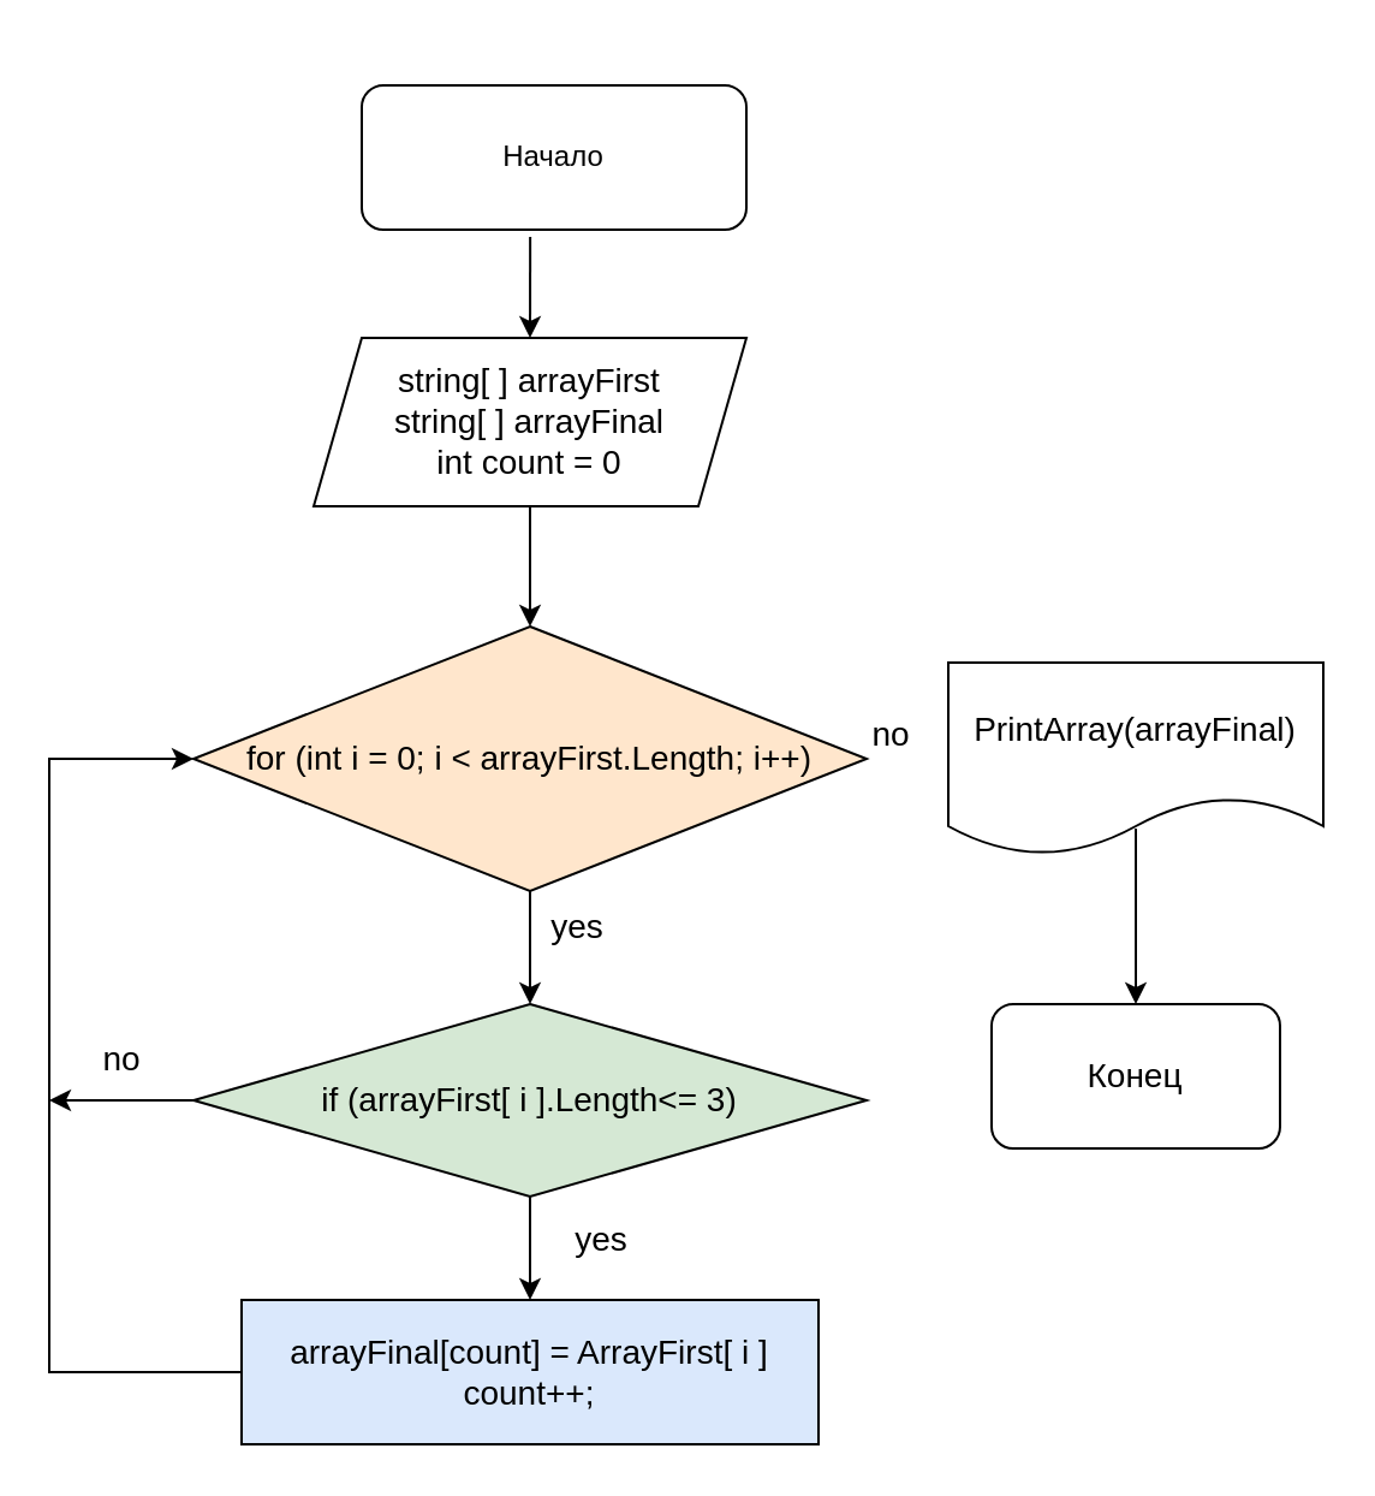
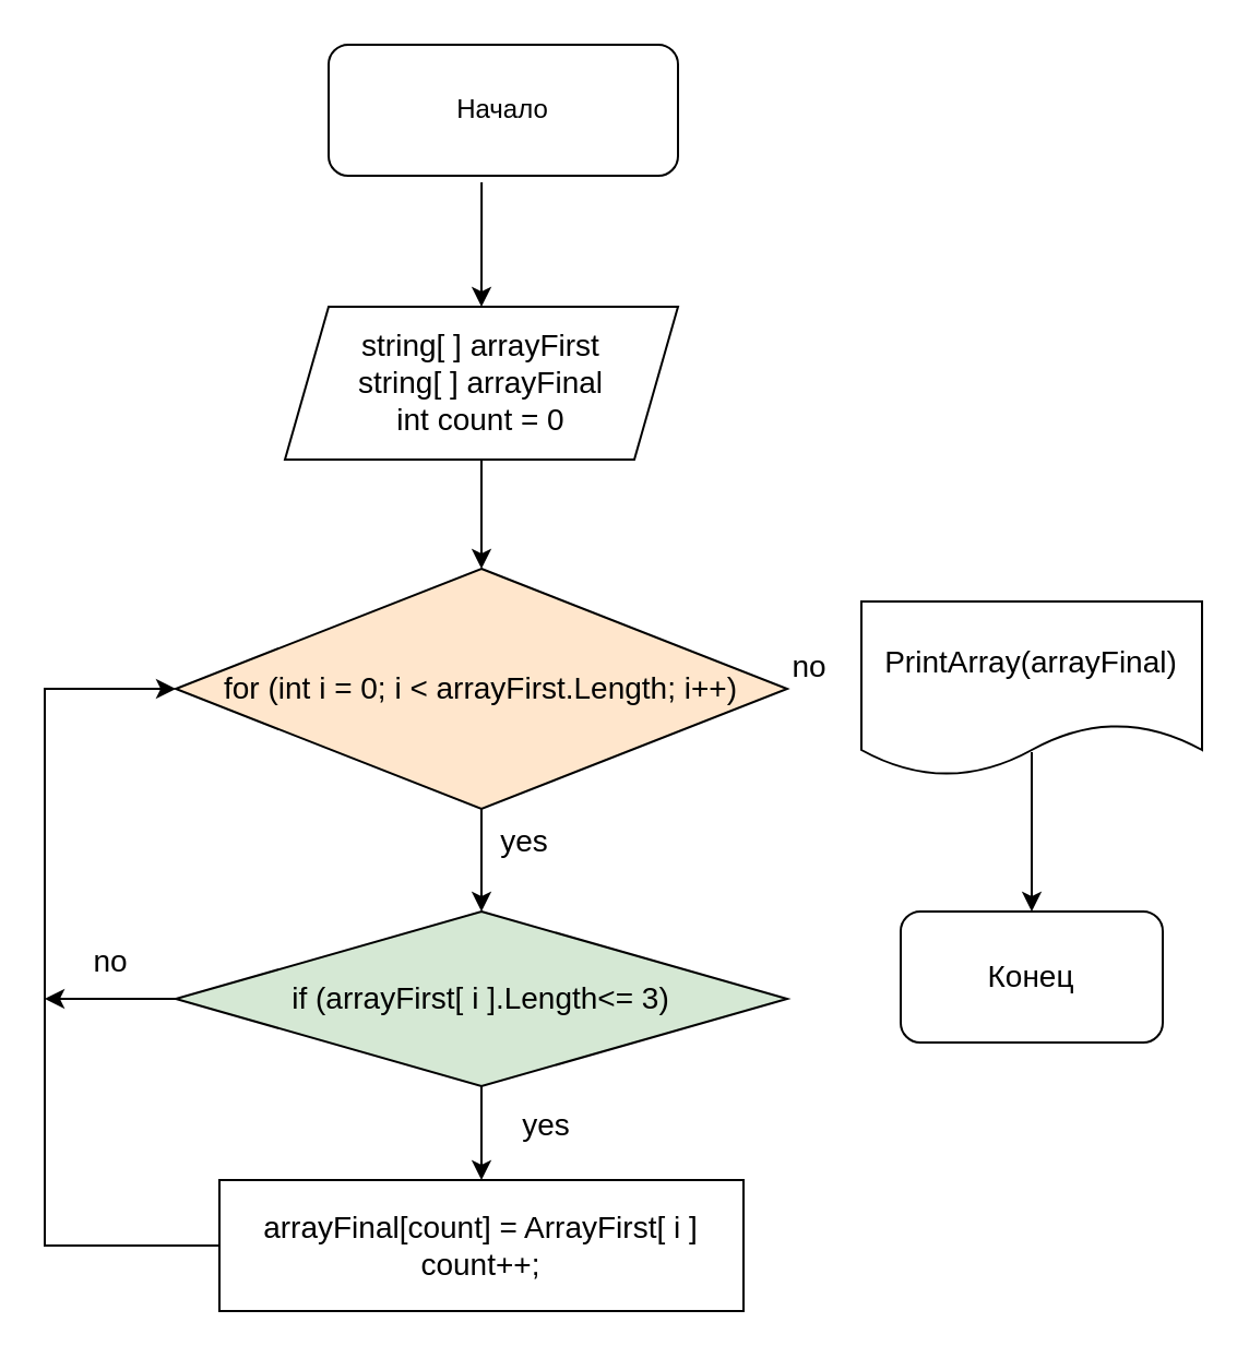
  <mxCell id="0" />
  <mxCell id="1" parent="0" />
- <mxCell id="2" value="Начало" style="rounded=1;whiteSpace=wrap;html=1;" vertex="1" parent="1"><mxGeometry x="150" y="35" width="160" height="60" as="geometry" /></mxCell>
+ <mxCell id="2" value="Начало" style="rounded=1;whiteSpace=wrap;html=1;" vertex="1" parent="1"><mxGeometry x="150" y="20" width="160" height="60" as="geometry" /></mxCell>
  <mxCell id="3" style="edgeStyle=orthogonalEdgeStyle;rounded=0;orthogonalLoop=1;jettySize=auto;html=1;exitX=0.5;exitY=1;exitDx=0;exitDy=0;" edge="1" parent="1" source="4"><mxGeometry relative="1" as="geometry"><mxPoint x="220" y="260" as="targetPoint" /></mxGeometry></mxCell>
  <mxCell id="4" value="&lt;div style=&quot;font-size: 14px;&quot;&gt;&lt;font style=&quot;font-size: 14px;&quot;&gt;string[ ] arrayFirst&lt;/font&gt;&lt;/div&gt;&lt;div style=&quot;font-size: 14px;&quot;&gt;&lt;font style=&quot;font-size: 14px;&quot;&gt;string[ ] arrayFinal&lt;/font&gt;&lt;/div&gt;&lt;div style=&quot;font-size: 14px;&quot;&gt;&lt;font style=&quot;font-size: 14px;&quot;&gt;int count = 0&lt;/font&gt;&lt;br&gt;&lt;/div&gt;" style="shape=parallelogram;perimeter=parallelogramPerimeter;whiteSpace=wrap;html=1;fixedSize=1;" vertex="1" parent="1"><mxGeometry x="130" y="140" width="180" height="70" as="geometry" /></mxCell>
  <mxCell id="5" value="" style="endArrow=classic;html=1;rounded=0;exitX=0.438;exitY=1.05;exitDx=0;exitDy=0;exitPerimeter=0;entryX=0.5;entryY=0;entryDx=0;entryDy=0;" edge="1" parent="1" source="2" target="4"><mxGeometry width="50" height="50" relative="1" as="geometry"><mxPoint x="260" y="260" as="sourcePoint" /><mxPoint x="310" y="210" as="targetPoint" /></mxGeometry></mxCell>
  <mxCell id="6" style="edgeStyle=orthogonalEdgeStyle;rounded=0;orthogonalLoop=1;jettySize=auto;html=1;exitX=0.5;exitY=1;exitDx=0;exitDy=0;entryX=0.5;entryY=0;entryDx=0;entryDy=0;" edge="1" parent="1" source="7" target="10"><mxGeometry relative="1" as="geometry" /></mxCell>
  <mxCell id="7" value="&lt;font style=&quot;font-size: 14px;&quot;&gt;for (int i = 0; i &amp;lt; arrayFirst.Length; i++)&lt;/font&gt;" style="rhombus;whiteSpace=wrap;html=1;fillColor=#ffe6cc;" vertex="1" parent="1"><mxGeometry x="80" y="260" width="280" height="110" as="geometry" /></mxCell>
  <mxCell id="8" style="edgeStyle=orthogonalEdgeStyle;rounded=0;orthogonalLoop=1;jettySize=auto;html=1;exitX=0.5;exitY=1;exitDx=0;exitDy=0;entryX=0.5;entryY=0;entryDx=0;entryDy=0;fontSize=14;" edge="1" parent="1" source="10" target="12"><mxGeometry relative="1" as="geometry" /></mxCell>
  <mxCell id="9" style="edgeStyle=orthogonalEdgeStyle;rounded=0;orthogonalLoop=1;jettySize=auto;html=1;exitX=0;exitY=0.5;exitDx=0;exitDy=0;fontSize=14;" edge="1" parent="1" source="10"><mxGeometry relative="1" as="geometry"><mxPoint x="20" y="457" as="targetPoint" /></mxGeometry></mxCell>
  <mxCell id="10" value="&lt;font style=&quot;font-size: 14px;&quot;&gt;if (arrayFirst[ i ].Length&amp;lt;= 3)&lt;br&gt;&lt;/font&gt;" style="rhombus;whiteSpace=wrap;html=1;fillColor=#d5e8d4;" vertex="1" parent="1"><mxGeometry x="80" y="417" width="280" height="80" as="geometry" /></mxCell>
  <mxCell id="11" style="edgeStyle=orthogonalEdgeStyle;rounded=0;orthogonalLoop=1;jettySize=auto;html=1;exitX=0;exitY=0.5;exitDx=0;exitDy=0;entryX=0;entryY=0.5;entryDx=0;entryDy=0;fontSize=14;" edge="1" parent="1" source="12" target="7"><mxGeometry relative="1" as="geometry"><Array as="points"><mxPoint x="20" y="570" /><mxPoint x="20" y="315" /></Array></mxGeometry></mxCell>
- <mxCell id="12" value="&lt;div&gt;arrayFinal[count] = ArrayFirst[ i ]&lt;/div&gt;&lt;div&gt;count++;&lt;br&gt;&lt;/div&gt;" style="rounded=0;whiteSpace=wrap;html=1;fontSize=14;fillColor=#dae8fc;" vertex="1" parent="1"><mxGeometry x="100" y="540" width="240" height="60" as="geometry" /></mxCell>
+ <mxCell id="12" value="&lt;div&gt;arrayFinal[count] = ArrayFirst[ i ]&lt;/div&gt;&lt;div&gt;count++;&lt;br&gt;&lt;/div&gt;" style="rounded=0;whiteSpace=wrap;html=1;fontSize=14;" vertex="1" parent="1"><mxGeometry x="100" y="540" width="240" height="60" as="geometry" /></mxCell>
  <mxCell id="13" value="yes" style="text;html=1;strokeColor=none;fillColor=none;align=center;verticalAlign=middle;whiteSpace=wrap;rounded=0;fontSize=14;" vertex="1" parent="1"><mxGeometry x="220" y="500" width="60" height="30" as="geometry" /></mxCell>
  <mxCell id="14" value="no" style="text;html=1;align=center;verticalAlign=middle;resizable=0;points=[];autosize=1;strokeColor=none;fillColor=none;fontSize=14;" vertex="1" parent="1"><mxGeometry x="30" y="425" width="40" height="30" as="geometry" /></mxCell>
  <mxCell id="15" style="edgeStyle=orthogonalEdgeStyle;rounded=0;orthogonalLoop=1;jettySize=auto;html=1;fontSize=14;exitX=0.5;exitY=0.863;exitDx=0;exitDy=0;exitPerimeter=0;" edge="1" parent="1" source="16" target="17"><mxGeometry relative="1" as="geometry" /></mxCell>
  <mxCell id="16" value="PrintArray(arrayFinal)" style="shape=document;whiteSpace=wrap;html=1;boundedLbl=1;fontSize=14;" vertex="1" parent="1"><mxGeometry x="394" y="275" width="156" height="80" as="geometry" /></mxCell>
  <mxCell id="17" value="Конец" style="rounded=1;whiteSpace=wrap;html=1;fontSize=14;" vertex="1" parent="1"><mxGeometry x="412" y="417" width="120" height="60" as="geometry" /></mxCell>
  <mxCell id="18" value="yes" style="text;html=1;strokeColor=none;fillColor=none;align=center;verticalAlign=middle;whiteSpace=wrap;rounded=0;fontSize=14;" vertex="1" parent="1"><mxGeometry x="210" y="370" width="60" height="30" as="geometry" /></mxCell>
  <mxCell id="19" value="no" style="text;html=1;align=center;verticalAlign=middle;resizable=0;points=[];autosize=1;strokeColor=none;fillColor=none;fontSize=14;" vertex="1" parent="1"><mxGeometry x="350" y="290" width="40" height="30" as="geometry" /></mxCell>
